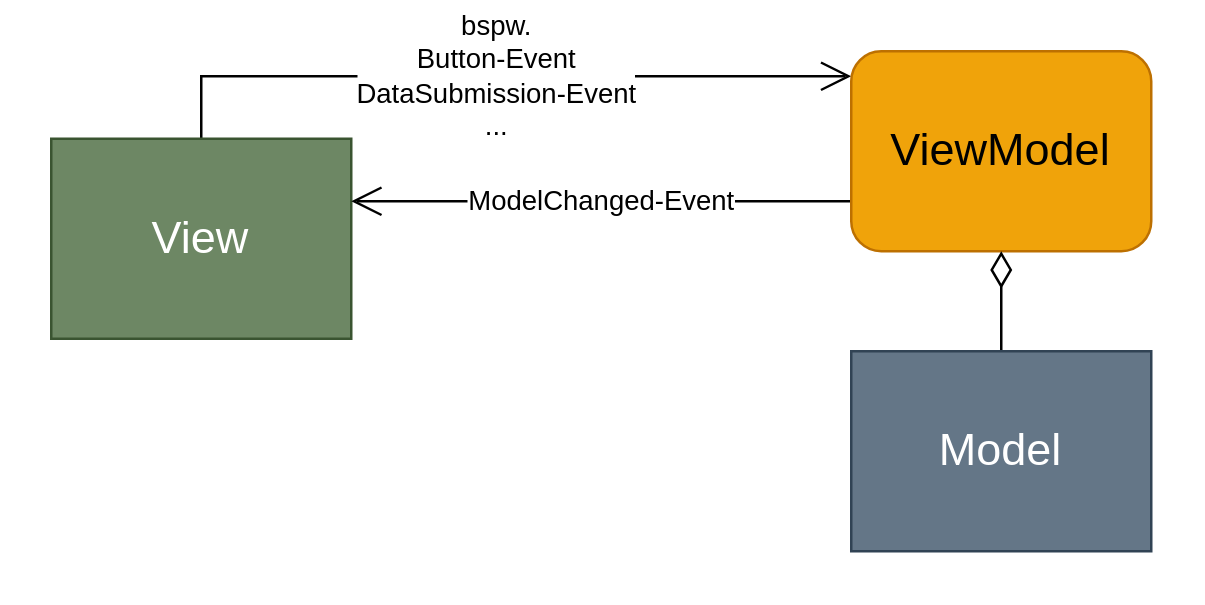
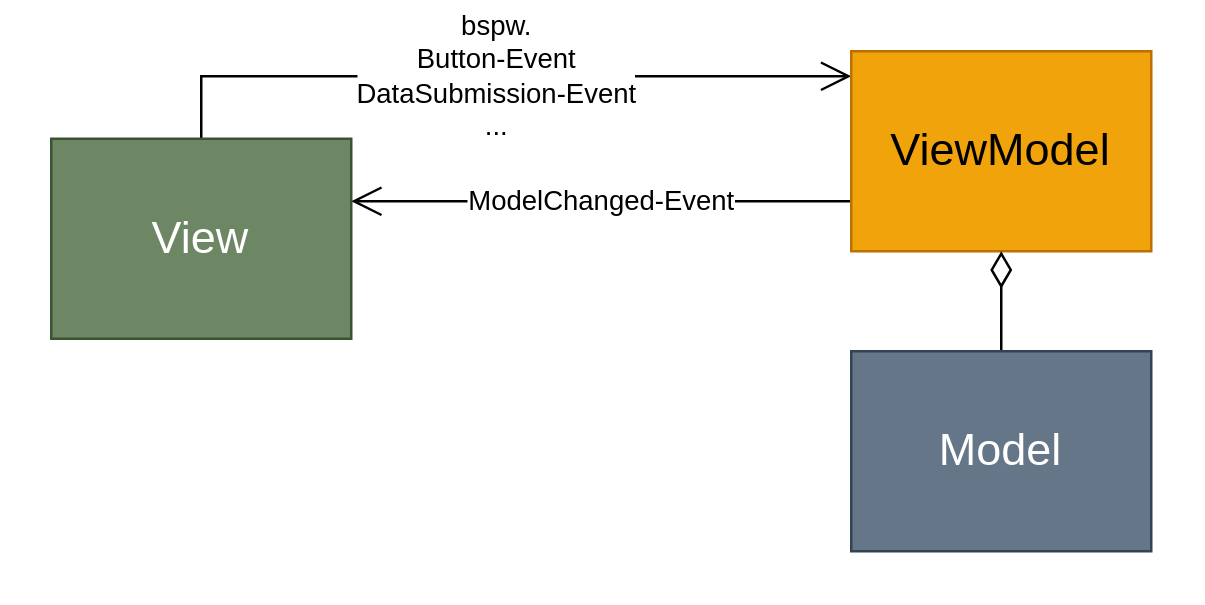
  <mxCell id="0" />
  <mxCell id="1" parent="0" />
  <mxCell id="2" value="bspw.&lt;br&gt;Button-Event&lt;br&gt;DataSubmission-Event&lt;br&gt;..." style="edgeStyle=orthogonalEdgeStyle;rounded=0;orthogonalLoop=1;jettySize=auto;html=1;endArrow=open;endFill=0;endSize=10;" edge="1" parent="1" source="3" target="5"><mxGeometry relative="1" as="geometry"><Array as="points"><mxPoint x="180" y="30" /><mxPoint x="180" y="30" /></Array></mxGeometry></mxCell>
  <mxCell id="3" value="&lt;font style=&quot;font-size: 18px&quot;&gt;View&lt;/font&gt;" style="rounded=0;whiteSpace=wrap;html=1;fillColor=#6d8764;strokeColor=#3A5431;fontColor=#ffffff;" parent="1" vertex="1"><mxGeometry x="20" y="55" width="120" height="80" as="geometry" /></mxCell>
  <mxCell id="4" value="ModelChanged-Event" style="edgeStyle=orthogonalEdgeStyle;rounded=0;orthogonalLoop=1;jettySize=auto;html=1;endArrow=open;endFill=0;endSize=10;" edge="1" parent="1" source="5" target="3"><mxGeometry relative="1" as="geometry"><Array as="points"><mxPoint x="190" y="80" /><mxPoint x="190" y="80" /></Array></mxGeometry></mxCell>
- <mxCell id="5" value="&lt;font style=&quot;font-size: 18px&quot;&gt;ViewModel&lt;/font&gt;" style="whiteSpace=wrap;html=1;fillColor=#f0a30a;fontColor=#000000;strokeColor=#BD7000;rounded=1;" parent="1" vertex="1"><mxGeometry x="340" y="20" width="120" height="80" as="geometry" /></mxCell>
+ <mxCell id="5" value="&lt;font style=&quot;font-size: 18px&quot;&gt;ViewModel&lt;/font&gt;" style="rounded=0;whiteSpace=wrap;html=1;fillColor=#f0a30a;fontColor=#000000;strokeColor=#BD7000;" parent="1" vertex="1"><mxGeometry x="340" y="20" width="120" height="80" as="geometry" /></mxCell>
  <mxCell id="6" style="edgeStyle=orthogonalEdgeStyle;rounded=0;orthogonalLoop=1;jettySize=auto;html=1;endArrow=diamondThin;endFill=0;endSize=12;" edge="1" parent="1" source="7" target="5"><mxGeometry relative="1" as="geometry" /></mxCell>
  <mxCell id="7" value="&lt;font style=&quot;font-size: 18px&quot;&gt;Model&lt;/font&gt;" style="rounded=0;whiteSpace=wrap;html=1;fillColor=#647687;fontColor=#ffffff;strokeColor=#314354;" parent="1" vertex="1"><mxGeometry x="340" y="140" width="120" height="80" as="geometry" /></mxCell>
